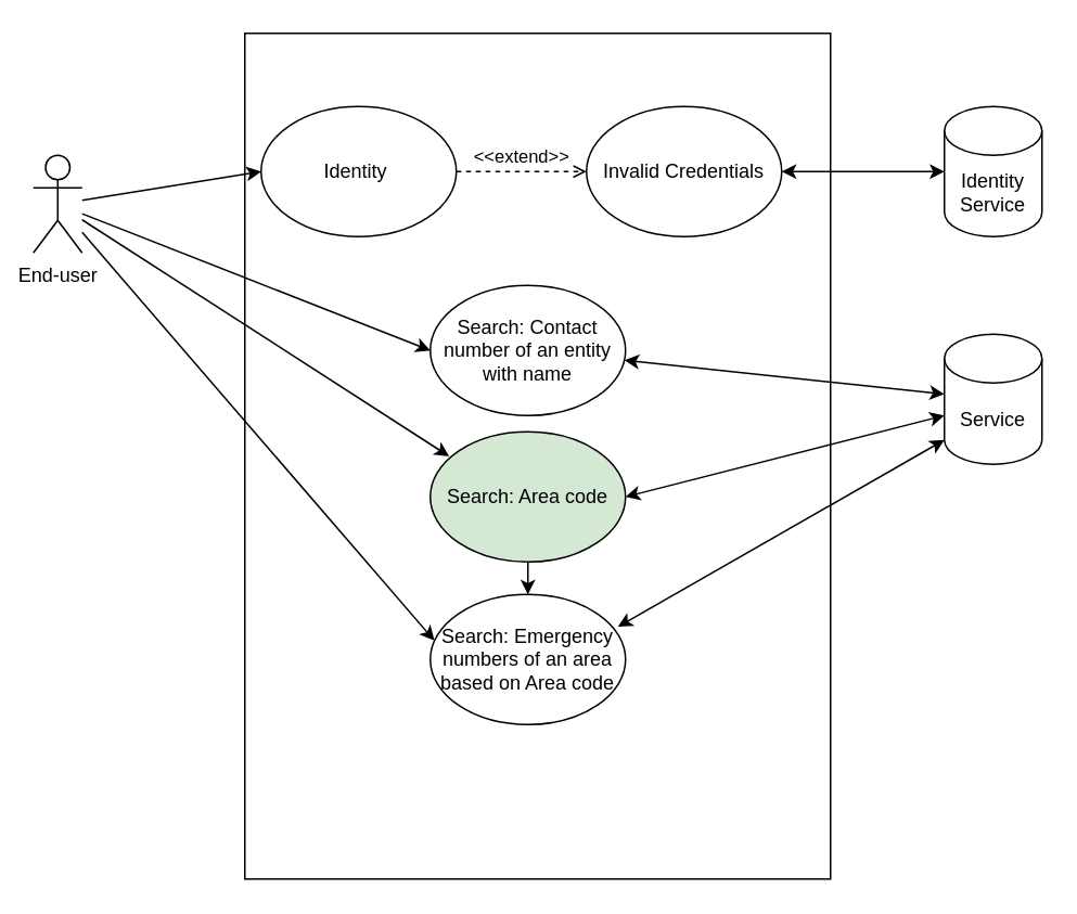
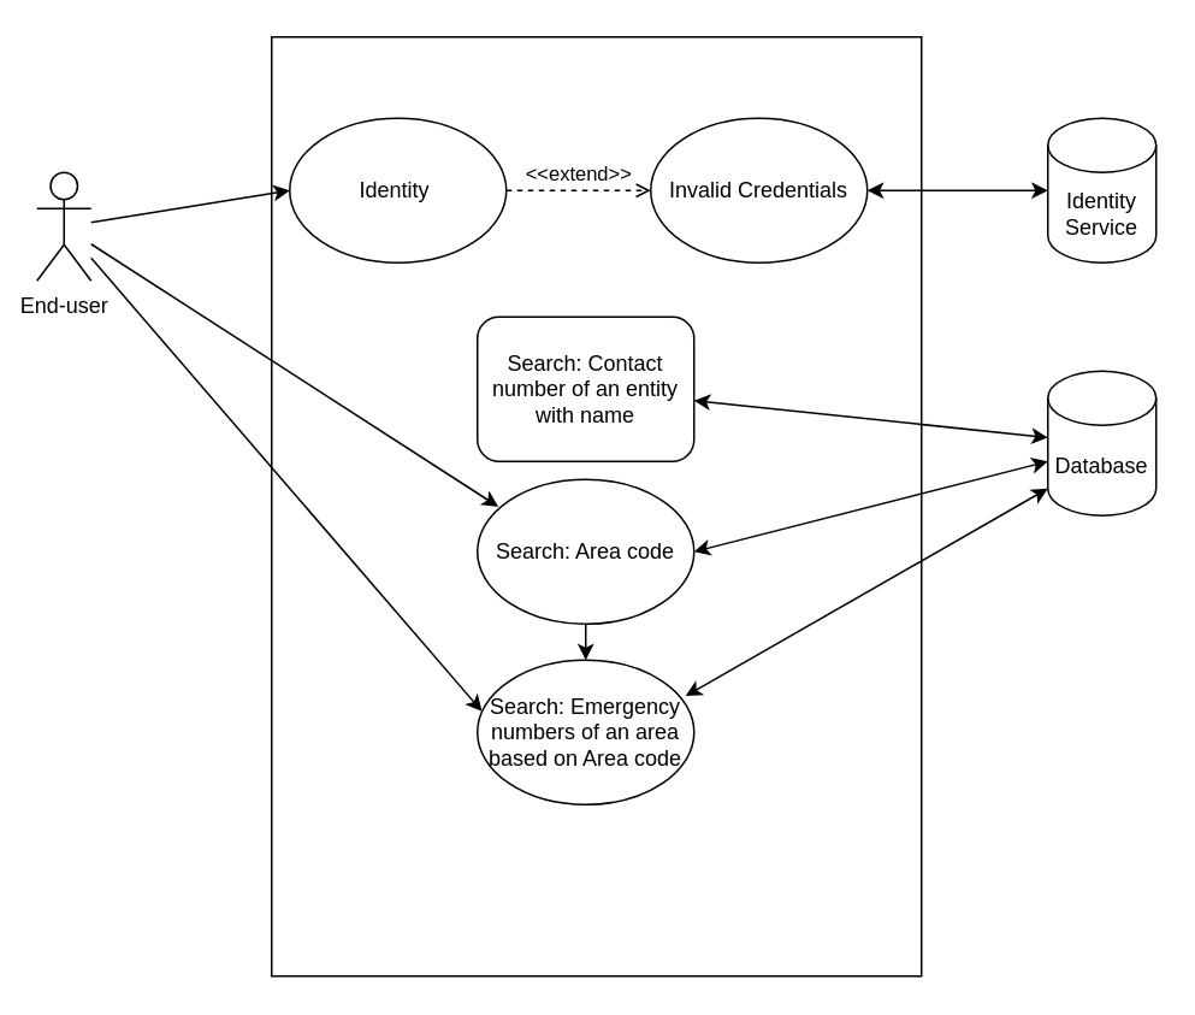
  <mxCell id="0" />
  <mxCell id="1" parent="0" />
  <mxCell id="2" value="End-user" style="shape=umlActor;verticalLabelPosition=bottom;verticalAlign=top;html=1;outlineConnect=0;" vertex="1" parent="1"><mxGeometry x="20" y="95" width="30" height="60" as="geometry" /></mxCell>
  <mxCell id="3" value="" style="rounded=0;whiteSpace=wrap;html=1;" vertex="1" parent="1"><mxGeometry x="150" y="20" width="360" height="520" as="geometry" /></mxCell>
- <mxCell id="4" value="Service" style="shape=cylinder3;whiteSpace=wrap;html=1;boundedLbl=1;backgroundOutline=1;size=15;" vertex="1" parent="1"><mxGeometry x="580" y="205" width="60" height="80" as="geometry" /></mxCell>
+ <mxCell id="4" value="Database" style="shape=cylinder3;whiteSpace=wrap;html=1;boundedLbl=1;backgroundOutline=1;size=15;" vertex="1" parent="1"><mxGeometry x="580" y="205" width="60" height="80" as="geometry" /></mxCell>
  <mxCell id="5" value="Identity&amp;nbsp;" style="ellipse;whiteSpace=wrap;html=1;" vertex="1" parent="1"><mxGeometry x="160" y="65" width="120" height="80" as="geometry" /></mxCell>
  <mxCell id="6" value="Invalid Credentials" style="ellipse;whiteSpace=wrap;html=1;" vertex="1" parent="1"><mxGeometry x="360" y="65" width="120" height="80" as="geometry" /></mxCell>
  <mxCell id="7" value="&amp;lt;&amp;lt;extend&amp;gt;&amp;gt;" style="html=1;verticalAlign=bottom;labelBackgroundColor=none;endArrow=open;endFill=0;dashed=1;rounded=0;exitX=1;exitY=0.5;exitDx=0;exitDy=0;entryX=0;entryY=0.5;entryDx=0;entryDy=0;" edge="1" parent="1" source="5" target="6"><mxGeometry width="160" relative="1" as="geometry"><mxPoint x="260" y="235" as="sourcePoint" /><mxPoint x="420" y="235" as="targetPoint" /></mxGeometry></mxCell>
  <mxCell id="8" value="" style="endArrow=classic;startArrow=classic;html=1;rounded=0;exitX=1;exitY=0.5;exitDx=0;exitDy=0;" edge="1" parent="1" source="6"><mxGeometry width="50" height="50" relative="1" as="geometry"><mxPoint x="320" y="265" as="sourcePoint" /><mxPoint x="580" y="105" as="targetPoint" /></mxGeometry></mxCell>
  <mxCell id="9" value="Identity Service" style="shape=cylinder3;whiteSpace=wrap;html=1;boundedLbl=1;backgroundOutline=1;size=15;" vertex="1" parent="1"><mxGeometry x="580" y="65" width="60" height="80" as="geometry" /></mxCell>
- <mxCell id="10" value="Search: Contact number of an entity with name" style="ellipse;whiteSpace=wrap;html=1;" vertex="1" parent="1"><mxGeometry x="264" y="175" width="120" height="80" as="geometry" /></mxCell>
+ <mxCell id="10" value="Search: Contact number of an entity with name" style="whiteSpace=wrap;html=1;rounded=1;" vertex="1" parent="1"><mxGeometry x="264" y="175" width="120" height="80" as="geometry" /></mxCell>
  <mxCell id="11" value="Search: Emergency numbers of an area based on Area code" style="ellipse;whiteSpace=wrap;html=1;" vertex="1" parent="1"><mxGeometry x="264" y="365" width="120" height="80" as="geometry" /></mxCell>
- <mxCell id="12" value="Search: Area code" style="ellipse;whiteSpace=wrap;html=1;fillColor=#d5e8d4;" vertex="1" parent="1"><mxGeometry x="264" y="265" width="120" height="80" as="geometry" /></mxCell>
- <mxCell id="13" value="" style="endArrow=classic;html=1;rounded=0;entryX=0;entryY=0.5;entryDx=0;entryDy=0;" edge="1" parent="1" source="2" target="10"><mxGeometry width="50" height="50" relative="1" as="geometry"><mxPoint x="70" y="145" as="sourcePoint" /><mxPoint x="370" y="335" as="targetPoint" /></mxGeometry></mxCell>
+ <mxCell id="12" value="Search: Area code" style="ellipse;whiteSpace=wrap;html=1;" vertex="1" parent="1"><mxGeometry x="264" y="265" width="120" height="80" as="geometry" /></mxCell>
  <mxCell id="14" value="" style="endArrow=classic;html=1;rounded=0;entryX=0;entryY=0.5;entryDx=0;entryDy=0;anchorPointDirection=1;" edge="1" parent="1" source="2" target="5"><mxGeometry width="50" height="50" relative="1" as="geometry"><mxPoint x="320" y="385" as="sourcePoint" /><mxPoint x="370" y="335" as="targetPoint" /></mxGeometry></mxCell>
  <mxCell id="15" value="" style="endArrow=classic;html=1;rounded=0;entryX=0.097;entryY=0.189;entryDx=0;entryDy=0;entryPerimeter=0;" edge="1" parent="1" source="2" target="12"><mxGeometry width="50" height="50" relative="1" as="geometry"><mxPoint x="320" y="385" as="sourcePoint" /><mxPoint x="370" y="335" as="targetPoint" /></mxGeometry></mxCell>
  <mxCell id="16" value="" style="endArrow=classic;html=1;rounded=0;entryX=0.021;entryY=0.355;entryDx=0;entryDy=0;entryPerimeter=0;" edge="1" parent="1" source="2" target="11"><mxGeometry width="50" height="50" relative="1" as="geometry"><mxPoint x="50" y="195" as="sourcePoint" /><mxPoint x="370" y="195" as="targetPoint" /></mxGeometry></mxCell>
  <mxCell id="17" value="" style="endArrow=classic;startArrow=classic;html=1;rounded=0;" edge="1" parent="1" source="10" target="4"><mxGeometry width="50" height="50" relative="1" as="geometry"><mxPoint x="320" y="245" as="sourcePoint" /><mxPoint x="370" y="195" as="targetPoint" /></mxGeometry></mxCell>
  <mxCell id="18" value="" style="endArrow=classic;startArrow=classic;html=1;rounded=0;exitX=1;exitY=0.5;exitDx=0;exitDy=0;" edge="1" parent="1" source="12"><mxGeometry width="50" height="50" relative="1" as="geometry"><mxPoint x="393" y="231" as="sourcePoint" /><mxPoint x="580" y="255" as="targetPoint" /></mxGeometry></mxCell>
  <mxCell id="19" value="" style="endArrow=classic;html=1;rounded=0;exitX=0.5;exitY=1;exitDx=0;exitDy=0;entryX=0.5;entryY=0;entryDx=0;entryDy=0;" edge="1" parent="1" source="12" target="11"><mxGeometry width="50" height="50" relative="1" as="geometry"><mxPoint x="320" y="245" as="sourcePoint" /><mxPoint x="370" y="195" as="targetPoint" /></mxGeometry></mxCell>
  <mxCell id="20" value="" style="endArrow=classic;startArrow=classic;html=1;rounded=0;entryX=0.961;entryY=0.249;entryDx=0;entryDy=0;entryPerimeter=0;exitX=0;exitY=1;exitDx=0;exitDy=-15;exitPerimeter=0;" edge="1" parent="1" source="4" target="11"><mxGeometry width="50" height="50" relative="1" as="geometry"><mxPoint x="320" y="245" as="sourcePoint" /><mxPoint x="370" y="195" as="targetPoint" /></mxGeometry></mxCell>
